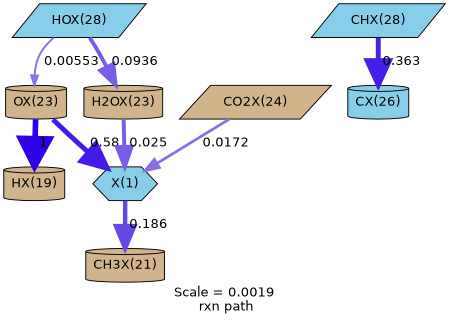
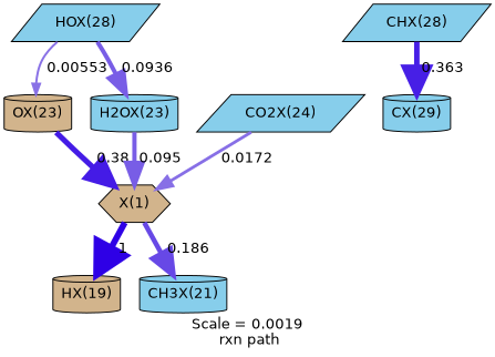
  digraph {
    fontname=Helvetica
    label="Scale = 0.0019\l rxn path"
    node [fillcolor=skyblue fontname=Helvetica shape=cylinder style=filled]
    edge [arrowsize=2.11 fontname=Helvetica]
-   n1 [label="X(1)" shape=hexagon]
+   n1 [fillcolor=tan label="X(1)" shape=hexagon]
    n2 [fillcolor=tan label="HX(19)"]
-   n3 [fillcolor=tan label="CH3X(21)"]
+   n3 [label="CH3X(21)"]
    n4 [fillcolor=tan label="OX(23)"]
-   n5 [fillcolor=tan label="CO2X(24)" shape=parallelogram]
-   n6 [fillcolor=tan label="H2OX(23)"]
+   n5 [label="CO2X(24)" shape=parallelogram]
+   n6 [label="H2OX(23)"]
    n7 [label="HOX(28)" shape=parallelogram]
    n8 [label="CHX(28)" shape=parallelogram]
-   n9 [label="CX(26)"]
-   n4 -> n2 [arrowsize=3 color="0.7, 1.5, 0.9" label=" 1" penwidth=6]
+   n9 [label="CX(29)"]
+   n1 -> n2 [arrowsize=3 color="0.7, 1.5, 0.9" label=" 1" penwidth=6]
    n1 -> n3 [arrowsize=2.37 color="0.7, 0.686, 0.9" label=" 0.186" penwidth=4.73]
-   n4 -> n1 [arrowsize=2.63 color="0.7, 0.88, 0.9" label=" 0.58" penwidth=5.27]
+   n4 -> n1 [arrowsize=2.63 color="0.7, 0.88, 0.9" label=" 0.38" penwidth=5.27]
    n5 -> n1 [arrowsize=1.47 color="0.7, 0.517, 0.9" label=" 0.0172" penwidth=2.93]
-   n6 -> n1 [color="0.7, 0.595, 0.9" label=" 0.025" penwidth=4.22]
+   n6 -> n1 [color="0.7, 0.595, 0.9" label=" 0.095" penwidth=4.22]
    n7 -> n4 [arrowsize=1.04 color="0.7, 0.506, 0.9" label=" 0.00553" penwidth=2.08]
    n7 -> n6 [color="0.7, 0.594, 0.9" label=" 0.0936" penwidth=4.21]
    n8 -> n9 [arrowsize=2.62 color="0.7, 0.863, 0.9" label=" 0.363" penwidth=5.23]
  }
